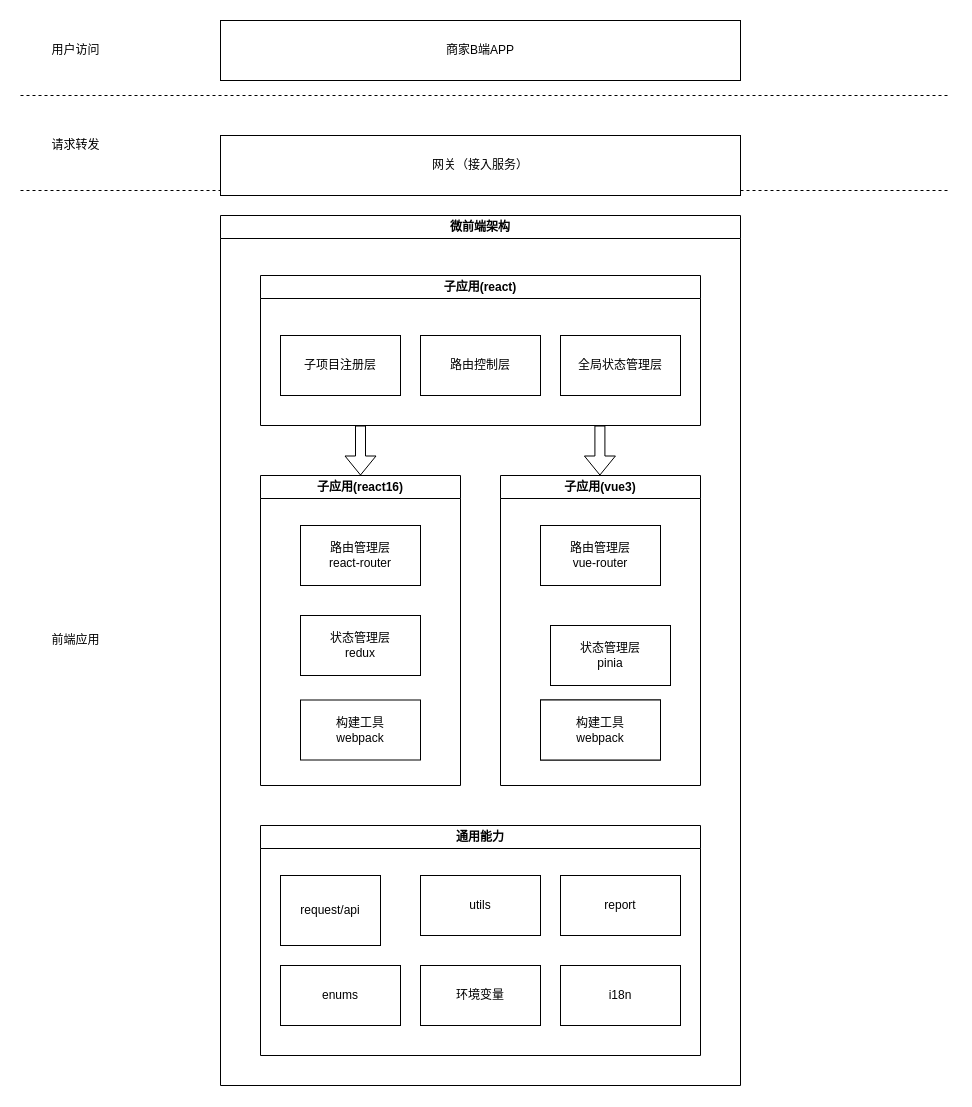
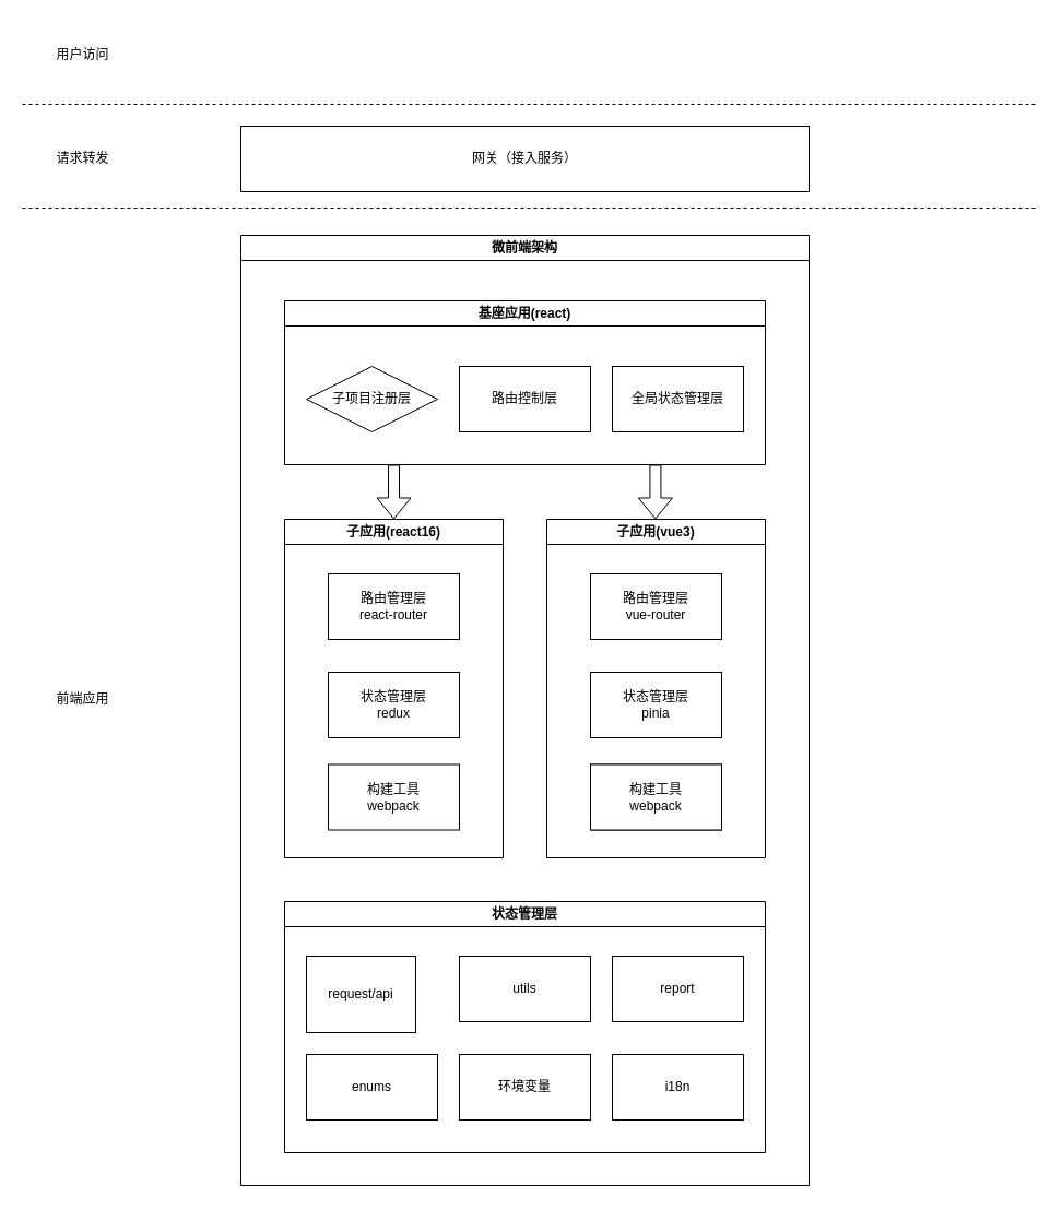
  <mxCell id="0" />
  <mxCell id="1" parent="0" />
  <mxCell id="2" value="微前端架构" style="swimlane;whiteSpace=wrap;html=1;" vertex="1" parent="1"><mxGeometry x="220" y="215" width="520" height="870" as="geometry" /></mxCell>
  <mxCell id="3" value="子应用(react16)" style="swimlane;whiteSpace=wrap;html=1;" vertex="1" parent="2"><mxGeometry x="40" y="260" width="200" height="310" as="geometry" /></mxCell>
  <mxCell id="4" value="路由管理层&lt;div&gt;react-router&lt;/div&gt;" style="whiteSpace=wrap;html=1;" vertex="1" parent="3"><mxGeometry x="40" y="50" width="120" height="60" as="geometry" /></mxCell>
  <mxCell id="5" value="状态管理层&lt;div&gt;redux&lt;/div&gt;" style="whiteSpace=wrap;html=1;" vertex="1" parent="3"><mxGeometry x="40" y="140" width="120" height="60" as="geometry" /></mxCell>
  <mxCell id="6" value="构建工具&lt;div&gt;webpack&lt;/div&gt;" style="whiteSpace=wrap;html=1;" vertex="1" parent="3"><mxGeometry x="40" y="224.5" width="120" height="60" as="geometry" /></mxCell>
  <mxCell id="7" value="子应用(vue3)" style="swimlane;whiteSpace=wrap;html=1;" vertex="1" parent="2"><mxGeometry x="280" y="260" width="200" height="310" as="geometry" /></mxCell>
  <mxCell id="8" value="路由管理层&lt;div&gt;vue-router&lt;/div&gt;" style="whiteSpace=wrap;html=1;" vertex="1" parent="7"><mxGeometry x="40" y="50" width="120" height="60" as="geometry" /></mxCell>
- <mxCell id="9" value="状态管理层&lt;div&gt;pinia&lt;/div&gt;" style="whiteSpace=wrap;html=1;" vertex="1" parent="7"><mxGeometry x="50" y="150" width="120" height="60" as="geometry" /></mxCell>
+ <mxCell id="9" value="状态管理层&lt;div&gt;pinia&lt;/div&gt;" style="whiteSpace=wrap;html=1;" vertex="1" parent="7"><mxGeometry x="40" y="140" width="120" height="60" as="geometry" /></mxCell>
  <mxCell id="10" value="构建工具&lt;div&gt;webpack&lt;/div&gt;" style="whiteSpace=wrap;html=1;" vertex="1" parent="7"><mxGeometry x="40" y="224.5" width="120" height="60" as="geometry" /></mxCell>
  <mxCell id="11" value="构建工具&lt;div&gt;webpack&lt;/div&gt;" style="whiteSpace=wrap;html=1;" vertex="1" parent="7"><mxGeometry x="40" y="224.5" width="120" height="60" as="geometry" /></mxCell>
- <mxCell id="12" value="通用能力" style="swimlane;whiteSpace=wrap;html=1;" vertex="1" parent="2"><mxGeometry x="40" y="610" width="440" height="230" as="geometry" /></mxCell>
+ <mxCell id="12" value="状态管理层" style="swimlane;whiteSpace=wrap;html=1;" vertex="1" parent="2"><mxGeometry x="40" y="610" width="440" height="230" as="geometry" /></mxCell>
  <mxCell id="13" value="request/api" style="whiteSpace=wrap;html=1;" vertex="1" parent="12"><mxGeometry x="20" y="50" width="100" height="70" as="geometry" /></mxCell>
  <mxCell id="14" value="enums" style="whiteSpace=wrap;html=1;" vertex="1" parent="12"><mxGeometry x="20" y="140" width="120" height="60" as="geometry" /></mxCell>
  <mxCell id="15" value="环境变量" style="whiteSpace=wrap;html=1;" vertex="1" parent="12"><mxGeometry x="160" y="140" width="120" height="60" as="geometry" /></mxCell>
  <mxCell id="16" value="utils" style="whiteSpace=wrap;html=1;" vertex="1" parent="12"><mxGeometry x="160" y="50" width="120" height="60" as="geometry" /></mxCell>
  <mxCell id="17" value="i18n" style="whiteSpace=wrap;html=1;" vertex="1" parent="12"><mxGeometry x="300" y="140" width="120" height="60" as="geometry" /></mxCell>
  <mxCell id="18" value="report" style="whiteSpace=wrap;html=1;" vertex="1" parent="12"><mxGeometry x="300" y="50" width="120" height="60" as="geometry" /></mxCell>
- <mxCell id="19" value="子应用(react)" style="swimlane;whiteSpace=wrap;html=1;" vertex="1" parent="2"><mxGeometry x="40" y="60" width="440" height="150" as="geometry" /></mxCell>
- <mxCell id="20" value="子项目注册层" style="whiteSpace=wrap;html=1;" vertex="1" parent="19"><mxGeometry x="20" y="60" width="120" height="60" as="geometry" /></mxCell>
+ <mxCell id="19" value="基座应用(react)" style="swimlane;whiteSpace=wrap;html=1;" vertex="1" parent="2"><mxGeometry x="40" y="60" width="440" height="150" as="geometry" /></mxCell>
+ <mxCell id="20" value="子项目注册层" style="rhombus;whiteSpace=wrap;html=1;" vertex="1" parent="19"><mxGeometry x="20" y="60" width="120" height="60" as="geometry" /></mxCell>
  <mxCell id="21" value="路由控制层" style="whiteSpace=wrap;html=1;" vertex="1" parent="19"><mxGeometry x="160" y="60" width="120" height="60" as="geometry" /></mxCell>
  <mxCell id="22" value="全局状态管理层" style="whiteSpace=wrap;html=1;" vertex="1" parent="19"><mxGeometry x="300" y="60" width="120" height="60" as="geometry" /></mxCell>
  <mxCell id="23" value="" style="shape=flexArrow;endArrow=classic;html=1;rounded=0;entryX=0.5;entryY=0;entryDx=0;entryDy=0;" edge="1" parent="2" target="3"><mxGeometry width="50" height="50" relative="1" as="geometry"><mxPoint x="140" y="210" as="sourcePoint" /><mxPoint x="290" y="230" as="targetPoint" /></mxGeometry></mxCell>
  <mxCell id="24" value="" style="shape=flexArrow;endArrow=classic;html=1;rounded=0;entryX=0.5;entryY=0;entryDx=0;entryDy=0;" edge="1" parent="2"><mxGeometry width="50" height="50" relative="1" as="geometry"><mxPoint x="379.41" y="210" as="sourcePoint" /><mxPoint x="379.41" y="260" as="targetPoint" /></mxGeometry></mxCell>
  <mxCell id="25" value="" style="endArrow=none;dashed=1;html=1;rounded=0;" edge="1" parent="1"><mxGeometry width="50" height="50" relative="1" as="geometry"><mxPoint x="20" y="95" as="sourcePoint" /><mxPoint x="950" y="95" as="targetPoint" /></mxGeometry></mxCell>
  <mxCell id="26" value="用户访问" style="text;html=1;align=center;verticalAlign=middle;resizable=0;points=[];autosize=1;strokeColor=none;fillColor=none;" vertex="1" parent="1"><mxGeometry x="40" y="35" width="70" height="30" as="geometry" /></mxCell>
- <mxCell id="27" value="商家B端APP" style="whiteSpace=wrap;html=1;" vertex="1" parent="1"><mxGeometry x="220" y="20" width="520" height="60" as="geometry" /></mxCell>
  <mxCell id="28" value="" style="endArrow=none;dashed=1;html=1;rounded=0;" edge="1" parent="1"><mxGeometry width="50" height="50" relative="1" as="geometry"><mxPoint x="20" y="190" as="sourcePoint" /><mxPoint x="950" y="190" as="targetPoint" /></mxGeometry></mxCell>
  <mxCell id="29" value="请求转发" style="text;html=1;align=center;verticalAlign=middle;resizable=0;points=[];autosize=1;strokeColor=none;fillColor=none;" vertex="1" parent="1"><mxGeometry x="40" y="130" width="70" height="30" as="geometry" /></mxCell>
- <mxCell id="30" value="网关（接入服务）" style="whiteSpace=wrap;html=1;" vertex="1" parent="1"><mxGeometry x="220" y="135" width="520" height="60" as="geometry" /></mxCell>
+ <mxCell id="30" value="网关（接入服务）" style="whiteSpace=wrap;html=1;" vertex="1" parent="1"><mxGeometry x="220" y="115" width="520" height="60" as="geometry" /></mxCell>
  <mxCell id="31" value="前端应用" style="text;html=1;align=center;verticalAlign=middle;resizable=0;points=[];autosize=1;strokeColor=none;fillColor=none;" vertex="1" parent="1"><mxGeometry x="40" y="625" width="70" height="30" as="geometry" /></mxCell>
